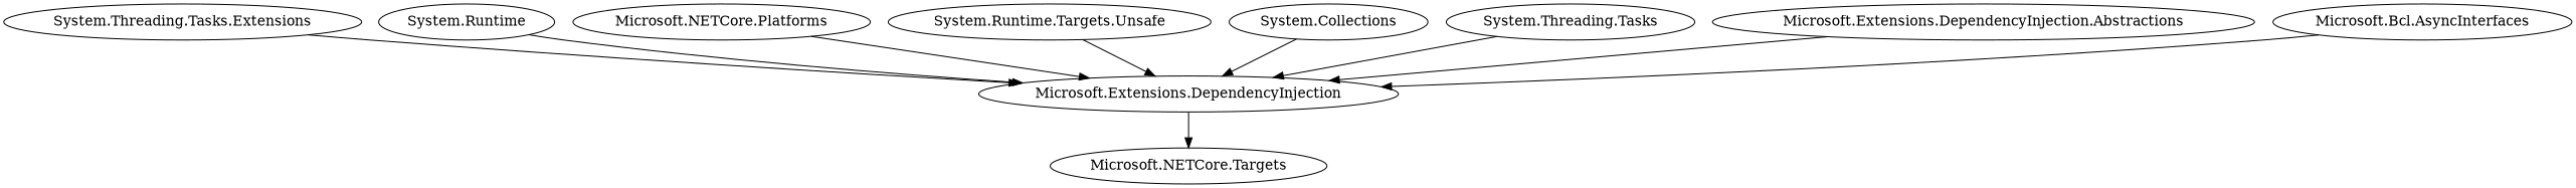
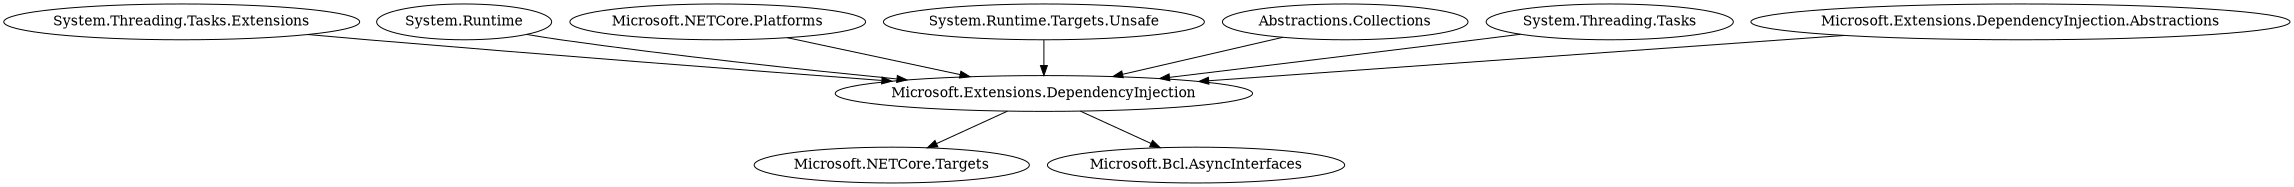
  digraph {
    splines=true
    "System.Threading.Tasks.Extensions"
    "Microsoft.Extensions.DependencyInjection"
    "Microsoft.NETCore.Targets"
    "System.Runtime"
    "Microsoft.NETCore.Platforms"
    n6 [label="System.Runtime.Targets.Unsafe"]
-   "System.Collections"
+   "System.Collections" [label="Abstractions.Collections"]
    "System.Threading.Tasks"
    "Microsoft.Extensions.DependencyInjection.Abstractions"
    "Microsoft.Bcl.AsyncInterfaces"
    "System.Threading.Tasks.Extensions" -> "Microsoft.Extensions.DependencyInjection"
    "Microsoft.Extensions.DependencyInjection" -> "Microsoft.NETCore.Targets"
    "System.Runtime" -> "Microsoft.Extensions.DependencyInjection"
    "Microsoft.NETCore.Platforms" -> "Microsoft.Extensions.DependencyInjection"
    n6 -> "Microsoft.Extensions.DependencyInjection"
    "System.Collections" -> "Microsoft.Extensions.DependencyInjection"
    "System.Threading.Tasks" -> "Microsoft.Extensions.DependencyInjection"
    "Microsoft.Extensions.DependencyInjection.Abstractions" -> "Microsoft.Extensions.DependencyInjection"
-   "Microsoft.Bcl.AsyncInterfaces" -> "Microsoft.Extensions.DependencyInjection"
+   "Microsoft.Extensions.DependencyInjection" -> "Microsoft.Bcl.AsyncInterfaces"
  }
